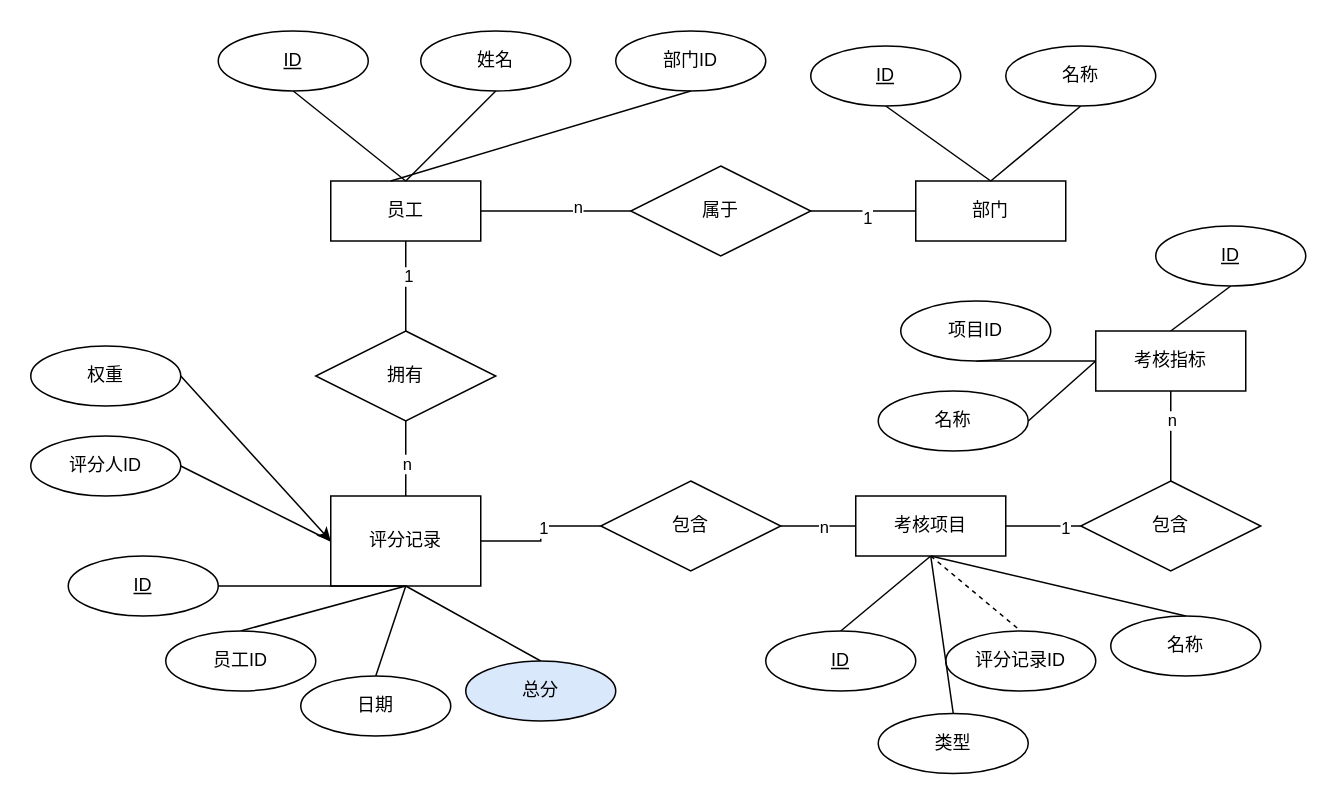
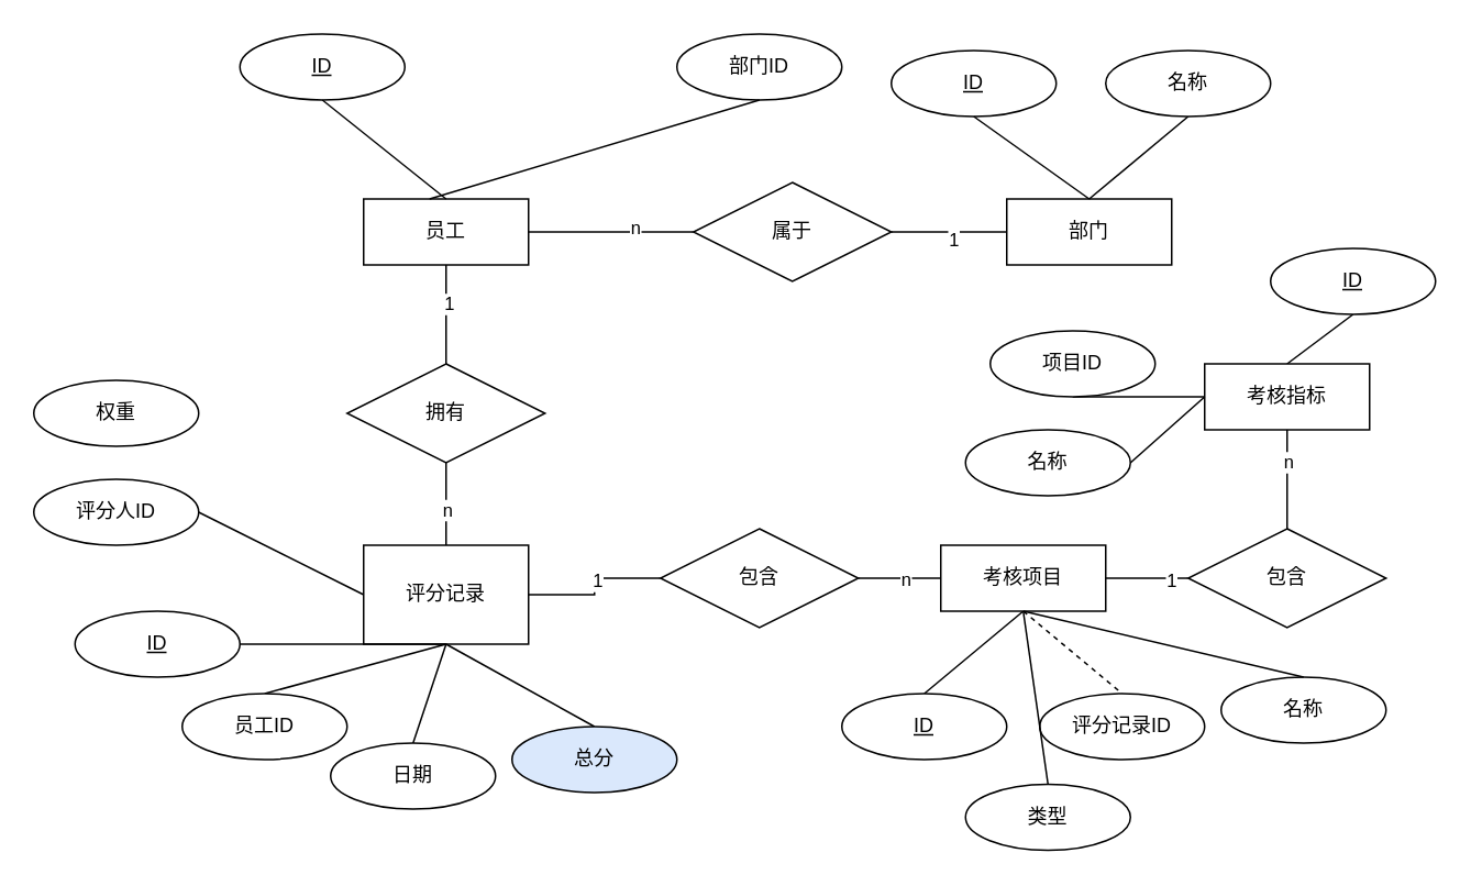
  <mxCell id="0" />
  <mxCell id="1" parent="0" />
- <mxCell id="2" value="姓名" style="ellipse;whiteSpace=wrap;html=1;align=center;" vertex="1" parent="1"><mxGeometry x="280" y="20" width="100" height="40" as="geometry" /></mxCell>
  <mxCell id="3" value="ID" style="ellipse;whiteSpace=wrap;html=1;align=center;fontStyle=4;" vertex="1" parent="1"><mxGeometry x="145" y="20" width="100" height="40" as="geometry" /></mxCell>
  <mxCell id="4" style="edgeStyle=orthogonalEdgeStyle;rounded=0;orthogonalLoop=1;jettySize=auto;html=1;exitX=1;exitY=0.5;exitDx=0;exitDy=0;entryX=0;entryY=0.5;entryDx=0;entryDy=0;endArrow=none;endFill=0;" edge="1" parent="1" source="8" target="11"><mxGeometry relative="1" as="geometry" /></mxCell>
  <mxCell id="5" value="n" style="edgeLabel;html=1;align=center;verticalAlign=middle;resizable=0;points=[];" vertex="1" connectable="0" parent="4"><mxGeometry x="0.28" y="3" relative="1" as="geometry"><mxPoint as="offset" /></mxGeometry></mxCell>
  <mxCell id="6" style="edgeStyle=orthogonalEdgeStyle;rounded=0;orthogonalLoop=1;jettySize=auto;html=1;exitX=0.5;exitY=1;exitDx=0;exitDy=0;endArrow=none;endFill=0;" edge="1" parent="1" source="8" target="43"><mxGeometry relative="1" as="geometry" /></mxCell>
  <mxCell id="7" value="1" style="edgeLabel;html=1;align=center;verticalAlign=middle;resizable=0;points=[];" vertex="1" connectable="0" parent="6"><mxGeometry x="-0.233" y="1" relative="1" as="geometry"><mxPoint as="offset" /></mxGeometry></mxCell>
  <mxCell id="8" value="员工" style="whiteSpace=wrap;html=1;align=center;" vertex="1" parent="1"><mxGeometry x="220" y="120" width="100" height="40" as="geometry" /></mxCell>
  <mxCell id="9" style="edgeStyle=orthogonalEdgeStyle;rounded=0;orthogonalLoop=1;jettySize=auto;html=1;exitX=1;exitY=0.5;exitDx=0;exitDy=0;entryX=0;entryY=0.5;entryDx=0;entryDy=0;endArrow=none;endFill=0;" edge="1" parent="1" source="11" target="12"><mxGeometry relative="1" as="geometry" /></mxCell>
  <mxCell id="10" value="1" style="edgeLabel;html=1;align=center;verticalAlign=middle;resizable=0;points=[];" vertex="1" connectable="0" parent="9"><mxGeometry x="0.057" y="-4" relative="1" as="geometry"><mxPoint as="offset" /></mxGeometry></mxCell>
  <mxCell id="11" value="属于" style="shape=rhombus;perimeter=rhombusPerimeter;whiteSpace=wrap;html=1;align=center;" vertex="1" parent="1"><mxGeometry x="420" y="110" width="120" height="60" as="geometry" /></mxCell>
  <mxCell id="12" value="部门" style="whiteSpace=wrap;html=1;align=center;" vertex="1" parent="1"><mxGeometry x="610" y="120" width="100" height="40" as="geometry" /></mxCell>
  <mxCell id="13" style="edgeStyle=orthogonalEdgeStyle;rounded=0;orthogonalLoop=1;jettySize=auto;html=1;exitX=1;exitY=0.5;exitDx=0;exitDy=0;entryX=0;entryY=0.5;entryDx=0;entryDy=0;endArrow=none;endFill=0;" edge="1" parent="1" source="15" target="46"><mxGeometry relative="1" as="geometry" /></mxCell>
  <mxCell id="14" value="1" style="edgeLabel;html=1;align=center;verticalAlign=middle;resizable=0;points=[];" vertex="1" connectable="0" parent="13"><mxGeometry x="0.125" y="-1" relative="1" as="geometry"><mxPoint as="offset" /></mxGeometry></mxCell>
  <mxCell id="15" value="评分记录" style="whiteSpace=wrap;html=1;align=center;" vertex="1" parent="1"><mxGeometry x="220" y="330" width="100" height="60" as="geometry" /></mxCell>
  <mxCell id="16" style="rounded=0;orthogonalLoop=1;jettySize=auto;html=1;exitX=0.5;exitY=0;exitDx=0;exitDy=0;entryX=0.5;entryY=1;entryDx=0;entryDy=0;endArrow=none;endFill=0;" edge="1" parent="1" source="18" target="50"><mxGeometry relative="1" as="geometry" /></mxCell>
  <mxCell id="17" style="rounded=0;orthogonalLoop=1;jettySize=auto;html=1;exitX=0;exitY=0.5;exitDx=0;exitDy=0;entryX=0.5;entryY=1;entryDx=0;entryDy=0;endArrow=none;endFill=0;" edge="1" parent="1" source="18" target="51"><mxGeometry relative="1" as="geometry" /></mxCell>
  <mxCell id="18" value="考核指标" style="whiteSpace=wrap;html=1;align=center;" vertex="1" parent="1"><mxGeometry x="730" y="220" width="100" height="40" as="geometry" /></mxCell>
  <mxCell id="19" value="ID" style="ellipse;whiteSpace=wrap;html=1;align=center;fontStyle=4;" vertex="1" parent="1"><mxGeometry x="540" y="30" width="100" height="40" as="geometry" /></mxCell>
  <mxCell id="20" value="ID" style="ellipse;whiteSpace=wrap;html=1;align=center;fontStyle=4;" vertex="1" parent="1"><mxGeometry x="45" y="370" width="100" height="40" as="geometry" /></mxCell>
- <mxCell id="21" value="" style="endArrow=none;html=1;rounded=0;entryX=0.5;entryY=1;entryDx=0;entryDy=0;exitX=0.5;exitY=0;exitDx=0;exitDy=0;" edge="1" parent="1" source="8" target="2"><mxGeometry relative="1" as="geometry"><mxPoint x="400" y="200" as="sourcePoint" /><mxPoint x="560" y="200" as="targetPoint" /></mxGeometry></mxCell>
  <mxCell id="22" value="" style="endArrow=none;html=1;rounded=0;exitX=0.5;exitY=1;exitDx=0;exitDy=0;entryX=0.5;entryY=0;entryDx=0;entryDy=0;" edge="1" parent="1" source="3" target="8"><mxGeometry relative="1" as="geometry"><mxPoint x="400" y="200" as="sourcePoint" /><mxPoint x="560" y="200" as="targetPoint" /></mxGeometry></mxCell>
  <mxCell id="23" value="部门ID" style="ellipse;whiteSpace=wrap;html=1;align=center;" vertex="1" parent="1"><mxGeometry x="410" y="20" width="100" height="40" as="geometry" /></mxCell>
  <mxCell id="24" value="" style="endArrow=none;html=1;rounded=0;entryX=0.5;entryY=0;entryDx=0;entryDy=0;exitX=0.5;exitY=1;exitDx=0;exitDy=0;" edge="1" parent="1" source="15" target="36"><mxGeometry relative="1" as="geometry"><mxPoint x="420" y="310" as="sourcePoint" /><mxPoint x="580" y="310" as="targetPoint" /></mxGeometry></mxCell>
  <mxCell id="25" value="" style="endArrow=none;html=1;rounded=0;entryX=1;entryY=0.5;entryDx=0;entryDy=0;exitX=0.5;exitY=1;exitDx=0;exitDy=0;" edge="1" parent="1" source="15" target="20"><mxGeometry relative="1" as="geometry"><mxPoint x="420" y="310" as="sourcePoint" /><mxPoint x="580" y="310" as="targetPoint" /></mxGeometry></mxCell>
  <mxCell id="26" value="" style="endArrow=none;html=1;rounded=0;entryX=0.5;entryY=1;entryDx=0;entryDy=0;exitX=0.5;exitY=0;exitDx=0;exitDy=0;" edge="1" parent="1" source="12" target="29"><mxGeometry relative="1" as="geometry"><mxPoint x="400" y="200" as="sourcePoint" /><mxPoint x="560" y="200" as="targetPoint" /></mxGeometry></mxCell>
  <mxCell id="27" value="" style="endArrow=none;html=1;rounded=0;entryX=0.5;entryY=1;entryDx=0;entryDy=0;exitX=0.5;exitY=0;exitDx=0;exitDy=0;" edge="1" parent="1" source="12" target="19"><mxGeometry relative="1" as="geometry"><mxPoint x="400" y="200" as="sourcePoint" /><mxPoint x="560" y="200" as="targetPoint" /></mxGeometry></mxCell>
  <mxCell id="28" value="" style="endArrow=none;html=1;rounded=0;entryX=0.5;entryY=1;entryDx=0;entryDy=0;exitX=0.4;exitY=0;exitDx=0;exitDy=0;exitPerimeter=0;" edge="1" parent="1" source="8" target="23"><mxGeometry relative="1" as="geometry"><mxPoint x="400" y="200" as="sourcePoint" /><mxPoint x="560" y="200" as="targetPoint" /></mxGeometry></mxCell>
  <mxCell id="29" value="名称" style="ellipse;whiteSpace=wrap;html=1;align=center;" vertex="1" parent="1"><mxGeometry x="670" y="30" width="100" height="40" as="geometry" /></mxCell>
  <mxCell id="30" style="edgeStyle=orthogonalEdgeStyle;rounded=0;orthogonalLoop=1;jettySize=auto;html=1;exitX=1;exitY=0.5;exitDx=0;exitDy=0;entryX=0;entryY=0.5;entryDx=0;entryDy=0;endArrow=none;endFill=0;" edge="1" parent="1" source="34" target="49"><mxGeometry relative="1" as="geometry" /></mxCell>
  <mxCell id="31" value="1" style="edgeLabel;html=1;align=center;verticalAlign=middle;resizable=0;points=[];" vertex="1" connectable="0" parent="30"><mxGeometry x="0.56" y="-1" relative="1" as="geometry"><mxPoint as="offset" /></mxGeometry></mxCell>
  <mxCell id="32" style="rounded=0;orthogonalLoop=1;jettySize=auto;html=1;exitX=0.5;exitY=1;exitDx=0;exitDy=0;entryX=0.5;entryY=0;entryDx=0;entryDy=0;endArrow=none;endFill=0;" edge="1" parent="1" source="34" target="35"><mxGeometry relative="1" as="geometry" /></mxCell>
  <mxCell id="33" style="rounded=0;orthogonalLoop=1;jettySize=auto;html=1;exitX=0.5;exitY=1;exitDx=0;exitDy=0;entryX=0.5;entryY=0;entryDx=0;entryDy=0;endArrow=none;endFill=0;dashed=1;" edge="1" parent="1" source="34" target="52"><mxGeometry relative="1" as="geometry" /></mxCell>
  <mxCell id="34" value="考核项目" style="whiteSpace=wrap;html=1;align=center;" vertex="1" parent="1"><mxGeometry x="570" y="330" width="100" height="40" as="geometry" /></mxCell>
  <mxCell id="35" value="ID" style="ellipse;whiteSpace=wrap;html=1;align=center;fontStyle=4;" vertex="1" parent="1"><mxGeometry x="510" y="420" width="100" height="40" as="geometry" /></mxCell>
  <mxCell id="36" value="员工ID" style="ellipse;whiteSpace=wrap;html=1;align=center;" vertex="1" parent="1"><mxGeometry x="110" y="420" width="100" height="40" as="geometry" /></mxCell>
  <mxCell id="37" style="rounded=0;orthogonalLoop=1;jettySize=auto;html=1;exitX=0.5;exitY=0;exitDx=0;exitDy=0;entryX=0.5;entryY=1;entryDx=0;entryDy=0;endArrow=none;endFill=0;" edge="1" parent="1" source="38" target="15"><mxGeometry relative="1" as="geometry"><mxPoint x="280" y="380" as="targetPoint" /></mxGeometry></mxCell>
  <mxCell id="38" value="日期" style="ellipse;whiteSpace=wrap;html=1;align=center;" vertex="1" parent="1"><mxGeometry x="200" y="450" width="100" height="40" as="geometry" /></mxCell>
  <mxCell id="39" style="rounded=0;orthogonalLoop=1;jettySize=auto;html=1;exitX=0.5;exitY=0;exitDx=0;exitDy=0;entryX=0.5;entryY=1;entryDx=0;entryDy=0;endArrow=none;endFill=0;" edge="1" parent="1" source="40" target="15"><mxGeometry relative="1" as="geometry"><mxPoint x="280" y="380" as="targetPoint" /></mxGeometry></mxCell>
  <mxCell id="40" value="总分" style="ellipse;whiteSpace=wrap;html=1;align=center;fillColor=#dae8fc;" vertex="1" parent="1"><mxGeometry x="310" y="440" width="100" height="40" as="geometry" /></mxCell>
  <mxCell id="41" style="edgeStyle=orthogonalEdgeStyle;rounded=0;orthogonalLoop=1;jettySize=auto;html=1;exitX=0.5;exitY=1;exitDx=0;exitDy=0;entryX=0.5;entryY=0;entryDx=0;entryDy=0;endArrow=none;endFill=0;" edge="1" parent="1" source="43" target="15"><mxGeometry relative="1" as="geometry" /></mxCell>
  <mxCell id="42" value="n" style="edgeLabel;html=1;align=center;verticalAlign=middle;resizable=0;points=[];" vertex="1" connectable="0" parent="41"><mxGeometry x="0.12" relative="1" as="geometry"><mxPoint as="offset" /></mxGeometry></mxCell>
  <mxCell id="43" value="拥有" style="shape=rhombus;perimeter=rhombusPerimeter;whiteSpace=wrap;html=1;align=center;" vertex="1" parent="1"><mxGeometry x="210" y="220" width="120" height="60" as="geometry" /></mxCell>
  <mxCell id="44" style="edgeStyle=orthogonalEdgeStyle;rounded=0;orthogonalLoop=1;jettySize=auto;html=1;exitX=1;exitY=0.5;exitDx=0;exitDy=0;entryX=0;entryY=0.5;entryDx=0;entryDy=0;endArrow=none;endFill=0;" edge="1" parent="1" source="46" target="34"><mxGeometry relative="1" as="geometry" /></mxCell>
  <mxCell id="45" value="n" style="edgeLabel;html=1;align=center;verticalAlign=middle;resizable=0;points=[];" vertex="1" connectable="0" parent="44"><mxGeometry x="0.12" relative="1" as="geometry"><mxPoint as="offset" /></mxGeometry></mxCell>
  <mxCell id="46" value="包含" style="shape=rhombus;perimeter=rhombusPerimeter;whiteSpace=wrap;html=1;align=center;" vertex="1" parent="1"><mxGeometry x="400" y="320" width="120" height="60" as="geometry" /></mxCell>
  <mxCell id="47" style="edgeStyle=orthogonalEdgeStyle;rounded=0;orthogonalLoop=1;jettySize=auto;html=1;exitX=0.5;exitY=0;exitDx=0;exitDy=0;entryX=0.5;entryY=1;entryDx=0;entryDy=0;endArrow=none;endFill=0;" edge="1" parent="1" source="49" target="18"><mxGeometry relative="1" as="geometry" /></mxCell>
  <mxCell id="48" value="n" style="edgeLabel;html=1;align=center;verticalAlign=middle;resizable=0;points=[];" vertex="1" connectable="0" parent="47"><mxGeometry x="0.367" relative="1" as="geometry"><mxPoint as="offset" /></mxGeometry></mxCell>
  <mxCell id="49" value="包含" style="shape=rhombus;perimeter=rhombusPerimeter;whiteSpace=wrap;html=1;align=center;" vertex="1" parent="1"><mxGeometry x="720" y="320" width="120" height="60" as="geometry" /></mxCell>
  <mxCell id="50" value="ID" style="ellipse;whiteSpace=wrap;html=1;align=center;fontStyle=4;" vertex="1" parent="1"><mxGeometry x="770" y="150" width="100" height="40" as="geometry" /></mxCell>
  <mxCell id="51" value="项目ID" style="ellipse;whiteSpace=wrap;html=1;align=center;" vertex="1" parent="1"><mxGeometry x="600" y="200" width="100" height="40" as="geometry" /></mxCell>
  <mxCell id="52" value="评分记录ID" style="ellipse;whiteSpace=wrap;html=1;align=center;" vertex="1" parent="1"><mxGeometry x="630" y="420" width="100" height="40" as="geometry" /></mxCell>
  <mxCell id="53" value="名称" style="ellipse;whiteSpace=wrap;html=1;align=center;" vertex="1" parent="1"><mxGeometry x="585" y="260" width="100" height="40" as="geometry" /></mxCell>
  <mxCell id="54" value="名称" style="ellipse;whiteSpace=wrap;html=1;align=center;" vertex="1" parent="1"><mxGeometry x="740" y="410" width="100" height="40" as="geometry" /></mxCell>
  <mxCell id="55" value="" style="endArrow=none;html=1;rounded=0;entryX=0.5;entryY=0;entryDx=0;entryDy=0;" edge="1" parent="1" target="54"><mxGeometry relative="1" as="geometry"><mxPoint x="620" y="370" as="sourcePoint" /><mxPoint x="560" y="320" as="targetPoint" /></mxGeometry></mxCell>
  <mxCell id="56" value="" style="endArrow=none;html=1;rounded=0;entryX=0;entryY=0.5;entryDx=0;entryDy=0;exitX=1;exitY=0.5;exitDx=0;exitDy=0;" edge="1" parent="1" source="53" target="18"><mxGeometry relative="1" as="geometry"><mxPoint x="400" y="320" as="sourcePoint" /><mxPoint x="560" y="320" as="targetPoint" /></mxGeometry></mxCell>
  <mxCell id="57" value="类型" style="ellipse;whiteSpace=wrap;html=1;align=center;" vertex="1" parent="1"><mxGeometry x="585" y="475" width="100" height="40" as="geometry" /></mxCell>
  <mxCell id="58" value="" style="endArrow=none;html=1;rounded=0;entryX=0.5;entryY=1;entryDx=0;entryDy=0;exitX=0.5;exitY=0;exitDx=0;exitDy=0;" edge="1" parent="1" source="57" target="34"><mxGeometry relative="1" as="geometry"><mxPoint x="400" y="320" as="sourcePoint" /><mxPoint x="560" y="320" as="targetPoint" /></mxGeometry></mxCell>
  <mxCell id="59" value="评分人ID" style="ellipse;whiteSpace=wrap;html=1;align=center;" vertex="1" parent="1"><mxGeometry x="20" y="290" width="100" height="40" as="geometry" /></mxCell>
  <mxCell id="60" value="" style="endArrow=none;html=1;rounded=0;entryX=0;entryY=0.5;entryDx=0;entryDy=0;exitX=1;exitY=0.5;exitDx=0;exitDy=0;" edge="1" parent="1" source="59" target="15"><mxGeometry relative="1" as="geometry"><mxPoint x="400" y="320" as="sourcePoint" /><mxPoint x="560" y="320" as="targetPoint" /></mxGeometry></mxCell>
- <mxCell id="61" style="rounded=0;orthogonalLoop=1;jettySize=auto;html=1;exitX=1;exitY=0.5;exitDx=0;exitDy=0;entryX=0;entryY=0.5;entryDx=0;entryDy=0;" edge="1" parent="1" source="62" target="15"><mxGeometry relative="1" as="geometry" /></mxCell>
  <mxCell id="62" value="权重" style="ellipse;whiteSpace=wrap;html=1;align=center;" vertex="1" parent="1"><mxGeometry x="20" y="230" width="100" height="40" as="geometry" /></mxCell>
